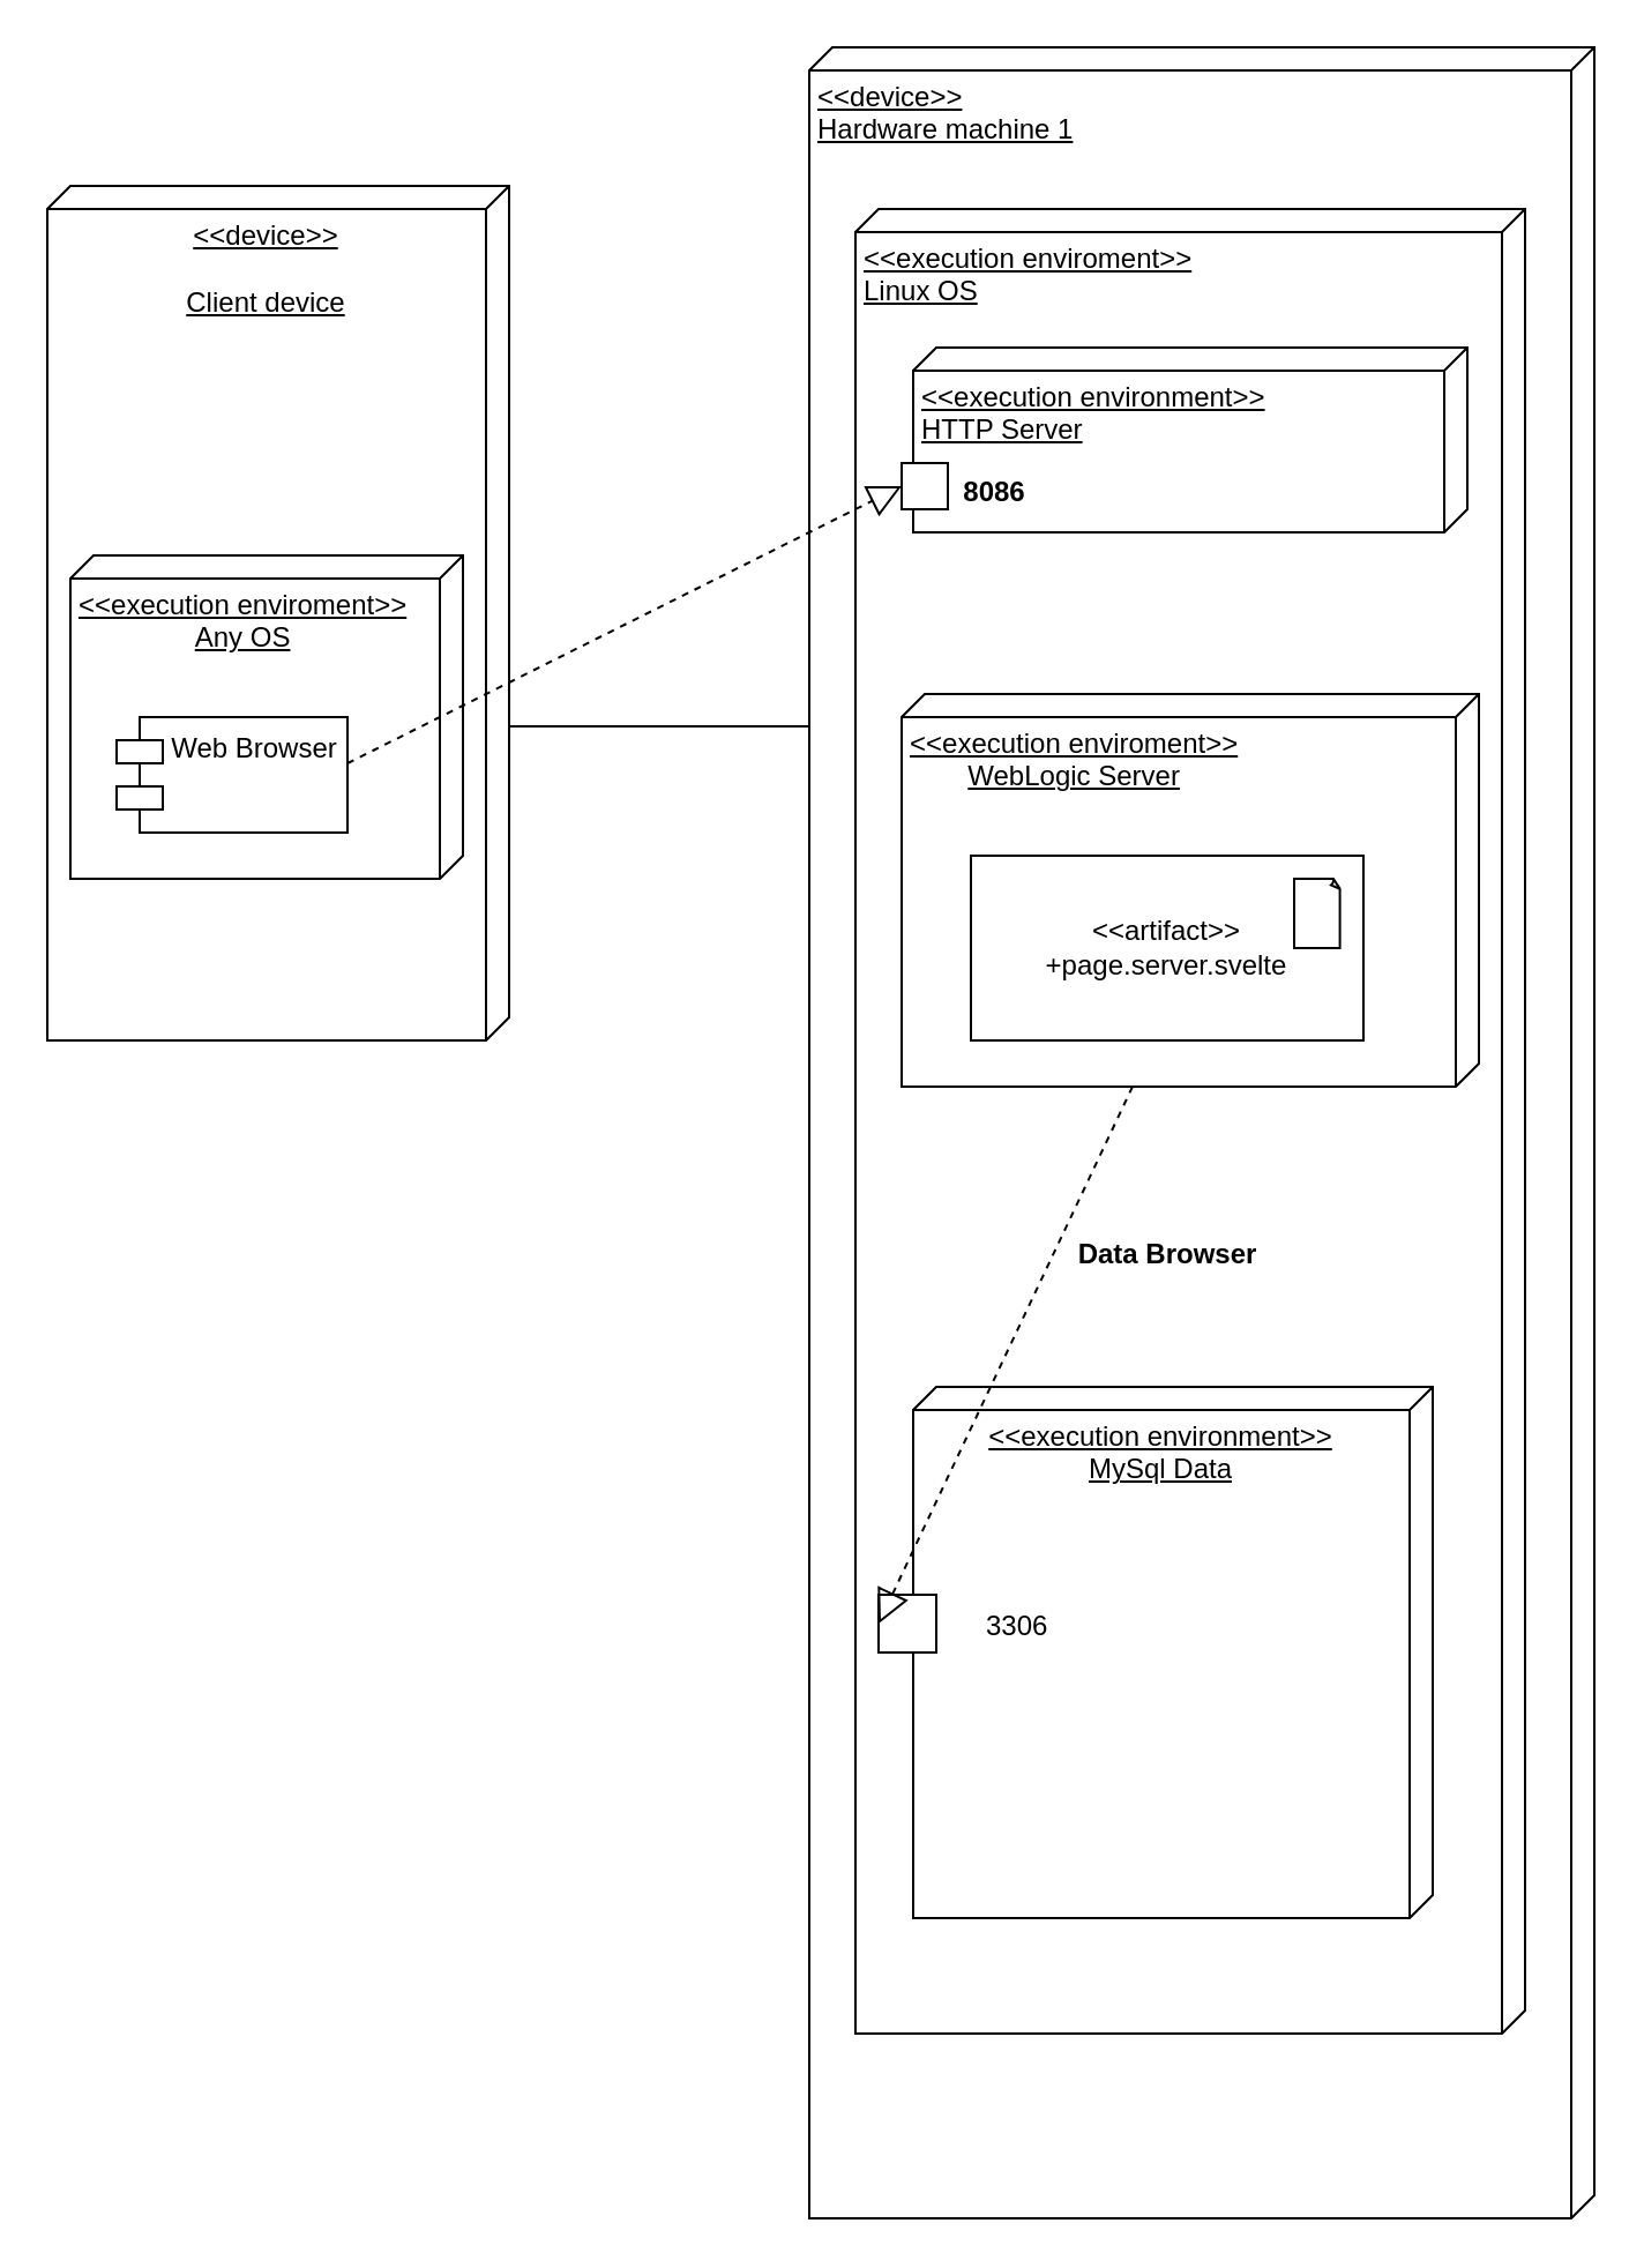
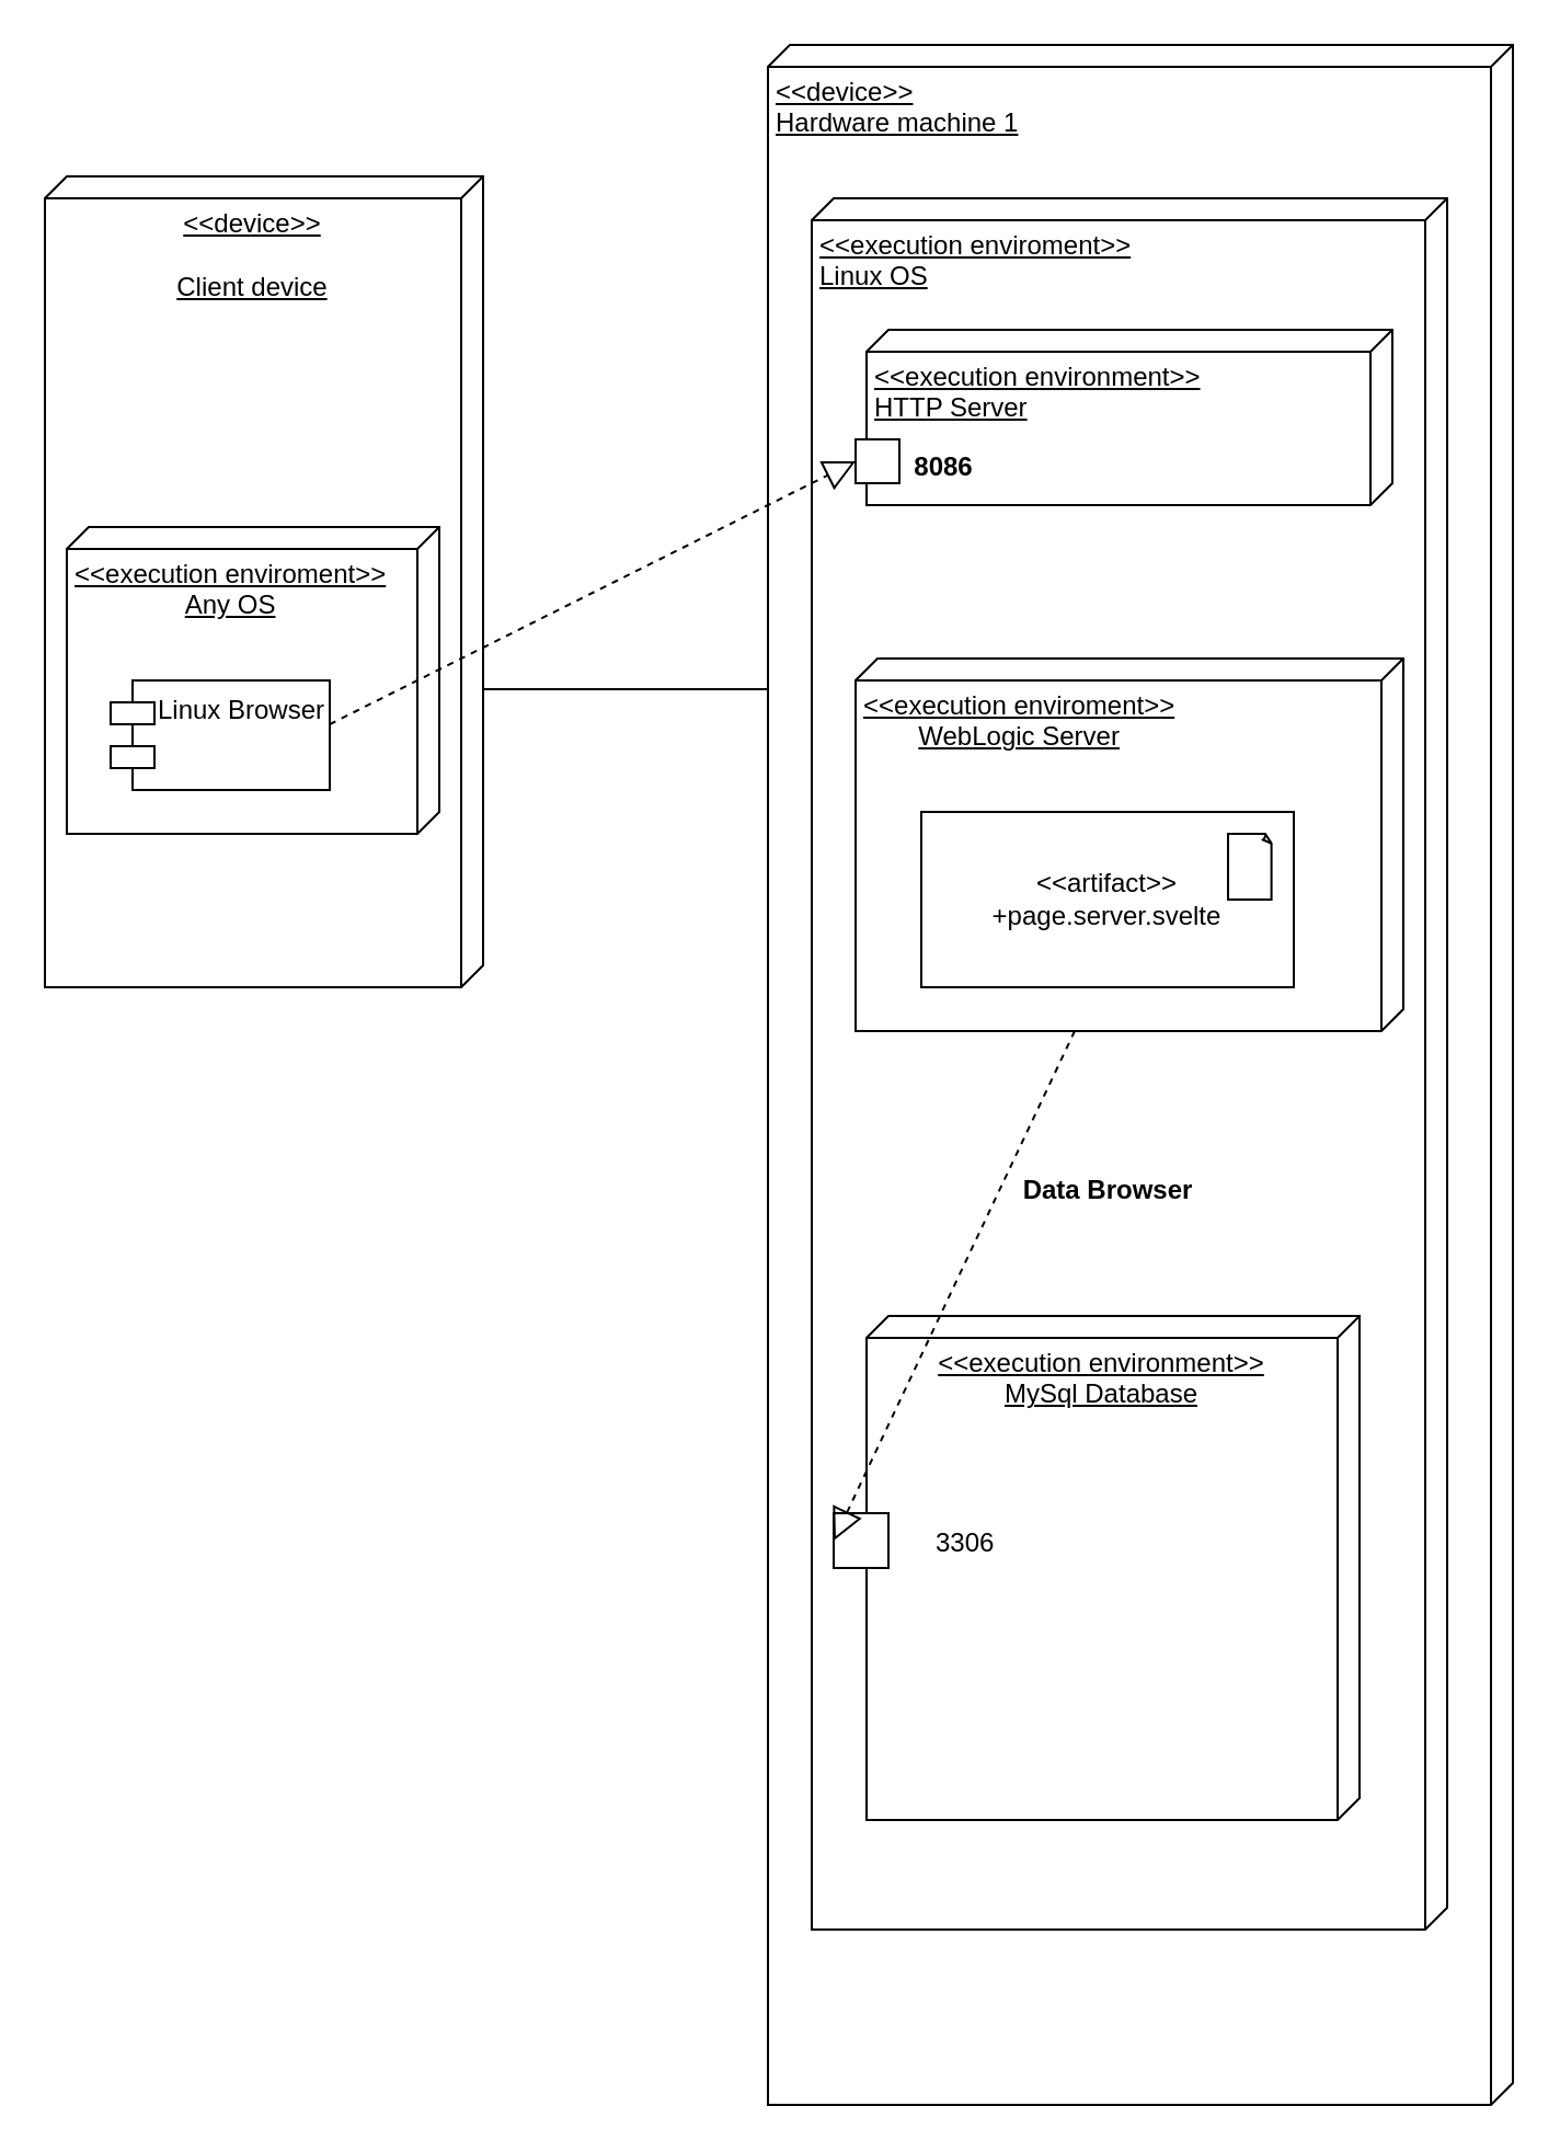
  <mxCell id="0" />
  <mxCell id="1" parent="0" />
  <mxCell id="2" value="&lt;div align=&quot;center&quot;&gt;&amp;lt;&amp;lt;device&amp;gt;&amp;gt;&lt;/div&gt;&lt;div&gt;&lt;br&gt;&lt;/div&gt;&lt;div&gt;Client device&lt;/div&gt;" style="verticalAlign=top;align=center;spacingTop=8;spacingLeft=2;spacingRight=12;shape=cube;size=10;direction=south;fontStyle=4;html=1;whiteSpace=wrap;" vertex="1" parent="1"><mxGeometry x="20" y="80" width="200" height="370" as="geometry" /></mxCell>
  <mxCell id="3" value="&lt;div align=&quot;center&quot;&gt;&amp;lt;&amp;lt;execution enviroment&amp;gt;&amp;gt;&lt;/div&gt;&lt;div align=&quot;center&quot;&gt;Any OS&lt;br&gt;&lt;/div&gt;" style="verticalAlign=top;align=left;spacingTop=8;spacingLeft=2;spacingRight=12;shape=cube;size=10;direction=south;fontStyle=4;html=1;whiteSpace=wrap;" vertex="1" parent="1"><mxGeometry x="30" y="240" width="170" height="140" as="geometry" /></mxCell>
- <mxCell id="4" value="Web Browser" style="shape=module;align=left;spacingLeft=20;align=center;verticalAlign=top;whiteSpace=wrap;html=1;" vertex="1" parent="1"><mxGeometry x="50" y="310" width="100" height="50" as="geometry" /></mxCell>
+ <mxCell id="4" value="Linux Browser" style="shape=module;align=left;spacingLeft=20;align=center;verticalAlign=top;whiteSpace=wrap;html=1;" vertex="1" parent="1"><mxGeometry x="50" y="310" width="100" height="50" as="geometry" /></mxCell>
  <mxCell id="5" value="&lt;div&gt;&amp;lt;&amp;lt;device&amp;gt;&amp;gt;&lt;/div&gt;&lt;div&gt;Hardware machine 1&lt;br&gt;&lt;/div&gt;" style="verticalAlign=top;align=left;spacingTop=8;spacingLeft=2;spacingRight=12;shape=cube;size=10;direction=south;fontStyle=4;html=1;whiteSpace=wrap;" vertex="1" parent="1"><mxGeometry x="350" y="20" width="340" height="940" as="geometry" /></mxCell>
  <mxCell id="6" value="&lt;div&gt;&amp;lt;&amp;lt;execution enviroment&amp;gt;&amp;gt;&lt;/div&gt;&lt;div&gt;Linux OS&lt;br&gt;&lt;/div&gt;" style="verticalAlign=top;align=left;spacingTop=8;spacingLeft=2;spacingRight=12;shape=cube;size=10;direction=south;fontStyle=4;html=1;whiteSpace=wrap;" vertex="1" parent="1"><mxGeometry x="370" y="90" width="290" height="790" as="geometry" /></mxCell>
  <mxCell id="7" value="&lt;div&gt;&amp;lt;&amp;lt;execution environment&amp;gt;&amp;gt;&lt;/div&gt;&lt;div&gt;HTTP Server&lt;/div&gt;" style="verticalAlign=top;align=left;spacingTop=8;spacingLeft=2;spacingRight=12;shape=cube;size=10;direction=south;fontStyle=4;html=1;whiteSpace=wrap;" vertex="1" parent="1"><mxGeometry x="395" y="150" width="240" height="80" as="geometry" /></mxCell>
  <mxCell id="8" value="&lt;div align=&quot;center&quot;&gt;&amp;lt;&amp;lt;execution enviroment&amp;gt;&amp;gt;&lt;/div&gt;&lt;div align=&quot;center&quot;&gt;WebLogic Server&lt;br&gt;&lt;/div&gt;" style="verticalAlign=top;align=left;spacingTop=8;spacingLeft=2;spacingRight=12;shape=cube;size=10;direction=south;fontStyle=4;html=1;whiteSpace=wrap;" vertex="1" parent="1"><mxGeometry x="390" y="300" width="250" height="170" as="geometry" /></mxCell>
  <mxCell id="9" value="&lt;div&gt;&amp;lt;&amp;lt;artifact&amp;gt;&amp;gt;&lt;/div&gt;&lt;div&gt;+page.server.svelte&lt;br&gt;&lt;/div&gt;" style="rounded=0;whiteSpace=wrap;html=1;" vertex="1" parent="1"><mxGeometry x="420" y="370" width="170" height="80" as="geometry" /></mxCell>
  <mxCell id="10" value="" style="whiteSpace=wrap;html=1;shape=mxgraph.basic.document" vertex="1" parent="1"><mxGeometry x="560" y="380" width="20" height="30" as="geometry" /></mxCell>
- <mxCell id="11" value="&lt;div align=&quot;center&quot;&gt;&amp;lt;&amp;lt;execution environment&amp;gt;&amp;gt;&lt;br&gt;MySql Data&lt;br&gt;&lt;/div&gt;" style="verticalAlign=top;align=center;spacingTop=8;spacingLeft=2;spacingRight=12;shape=cube;size=10;direction=south;fontStyle=4;html=1;whiteSpace=wrap;" vertex="1" parent="1"><mxGeometry x="395" y="600" width="225" height="230" as="geometry" /></mxCell>
+ <mxCell id="11" value="&lt;div align=&quot;center&quot;&gt;&amp;lt;&amp;lt;execution environment&amp;gt;&amp;gt;&lt;br&gt;MySql Database&lt;br&gt;&lt;/div&gt;" style="verticalAlign=top;align=center;spacingTop=8;spacingLeft=2;spacingRight=12;shape=cube;size=10;direction=south;fontStyle=4;html=1;whiteSpace=wrap;" vertex="1" parent="1"><mxGeometry x="395" y="600" width="225" height="230" as="geometry" /></mxCell>
  <mxCell id="12" value="" style="whiteSpace=wrap;html=1;aspect=fixed;" vertex="1" parent="1"><mxGeometry x="380" y="690" width="25" height="25" as="geometry" /></mxCell>
  <mxCell id="13" value="" style="endArrow=block;dashed=1;endFill=0;endSize=12;html=1;rounded=0;entryX=0;entryY=0.5;entryDx=0;entryDy=0;" edge="1" parent="1" target="12"><mxGeometry width="160" relative="1" as="geometry"><mxPoint x="490" y="470" as="sourcePoint" /><mxPoint x="650" y="470" as="targetPoint" /></mxGeometry></mxCell>
  <mxCell id="14" value="" style="whiteSpace=wrap;html=1;aspect=fixed;" vertex="1" parent="1"><mxGeometry x="390" y="200" width="20" height="20" as="geometry" /></mxCell>
  <mxCell id="15" value="" style="endArrow=block;dashed=1;endFill=0;endSize=12;html=1;rounded=0;entryX=0;entryY=0.5;entryDx=0;entryDy=0;" edge="1" parent="1" target="14"><mxGeometry width="160" relative="1" as="geometry"><mxPoint x="150" y="330" as="sourcePoint" /><mxPoint x="310" y="330" as="targetPoint" /></mxGeometry></mxCell>
  <mxCell id="16" value="" style="line;strokeWidth=1;fillColor=none;align=left;verticalAlign=middle;spacingTop=-1;spacingLeft=3;spacingRight=3;rotatable=0;labelPosition=right;points=[];portConstraint=eastwest;strokeColor=inherit;" vertex="1" parent="1"><mxGeometry x="220" y="310" width="130" height="8" as="geometry" /></mxCell>
  <mxCell id="17" value="Data Browser" style="text;align=center;fontStyle=1;verticalAlign=middle;spacingLeft=3;spacingRight=3;strokeColor=none;rotatable=0;points=[[0,0.5],[1,0.5]];portConstraint=eastwest;html=1;" vertex="1" parent="1"><mxGeometry x="465" y="530" width="80" height="26" as="geometry" /></mxCell>
  <mxCell id="18" value="3306" style="text;whiteSpace=wrap;html=1;" vertex="1" parent="1"><mxGeometry x="425" y="690" width="30" height="20" as="geometry" /></mxCell>
  <mxCell id="19" value="8086" style="text;align=center;fontStyle=1;verticalAlign=middle;spacingLeft=3;spacingRight=3;strokeColor=none;rotatable=0;points=[[0,0.5],[1,0.5]];portConstraint=eastwest;html=1;" vertex="1" parent="1"><mxGeometry x="390" y="200" width="80" height="26" as="geometry" /></mxCell>
